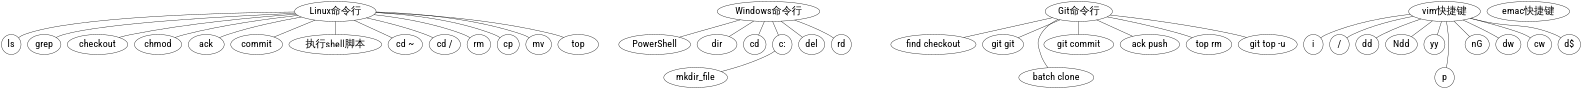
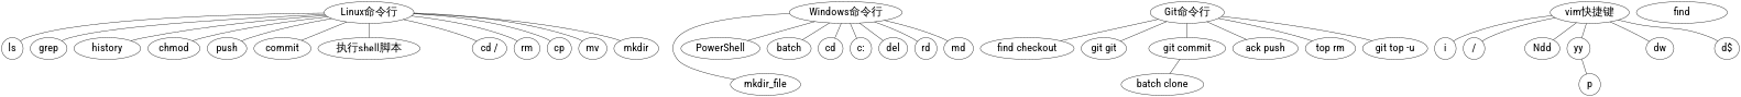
  graph {
    fontname="Roboto Condensed"
    node [fontname="Roboto Condensed" fontsize=28]
    edge [fontname="Roboto Condensed"]
    "Linux命令行"
    ls
    grep
-   history [label=checkout]
+   history
    chmod
-   ack
+   ack [label=push]
    n7 [label=commit]
    "执行shell脚本"
-   "cd ~"
    "cd /"
    rm
    cp
    mv
-   mkdir [label=top]
+   mkdir
    n15 [label=mkdir_file]
    "Windows命令行"
    PowerShell
-   dir
+   dir [label=batch]
    cd
    "c:"
    del
    rd
+   md
    n24 [label="find checkout"]
    "Git命令行"
    n26 [label="git git"]
    n27 [label="batch clone"]
    "git commit"
    n29 [label="ack push"]
    n30 [label="top rm"]
    n31 [label="git top -u"]
    "vim快捷键"
    i
    "/"
-   dd
    Ndd
    yy
    p
-   nG
    dw
-   cw
    "d$"
-   "emac快捷键"
+   "emac快捷键" [label=find]
    "Linux命令行" -- ls
    "Linux命令行" -- grep
    "Linux命令行" -- history
    "Linux命令行" -- chmod
    "Linux命令行" -- ack
    "Linux命令行" -- n7
    "Linux命令行" -- "执行shell脚本"
-   "Linux命令行" -- "cd ~"
    "Linux命令行" -- "cd /"
    "Linux命令行" -- rm
    "Linux命令行" -- cp
    "Linux命令行" -- mv
    "Linux命令行" -- mkdir
-   "c:" -- n15
+   "Windows命令行" -- n15
    "Windows命令行" -- PowerShell
    "Windows命令行" -- dir
    "Windows命令行" -- cd
    "Windows命令行" -- "c:"
    "Windows命令行" -- del
    "Windows命令行" -- rd
+   "Windows命令行" -- md
    "Git命令行" -- n24
    "Git命令行" -- n26
-   "Git命令行" -- n27
+   "git commit" -- n27
    "Git命令行" -- "git commit"
    "Git命令行" -- n29
    "Git命令行" -- n30
    "Git命令行" -- n31
    "vim快捷键" -- i
    "vim快捷键" -- "/"
-   "vim快捷键" -- dd
    "vim快捷键" -- Ndd
    "vim快捷键" -- yy
-   "vim快捷键" -- p
-   "vim快捷键" -- nG
+   yy -- p
    "vim快捷键" -- dw
-   "vim快捷键" -- cw
    "vim快捷键" -- "d$"
  }
